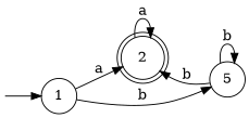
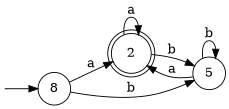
  digraph {
    rankdir=LR
    node [shape=circle]
    "" [height=0 shape=none width=0]
-   1
+   1 [label=8]
    2 [peripheries=2]
    n4 [label=5]
    "" -> 1
    1 -> 2 [label=a]
    1 -> n4 [label=b]
    2 -> 2 [label=a]
-   n4 -> 2 [label=b]
+   2 -> n4 [label=b]
+   n4 -> 2 [label=a]
    n4 -> n4 [label=b]
  }
